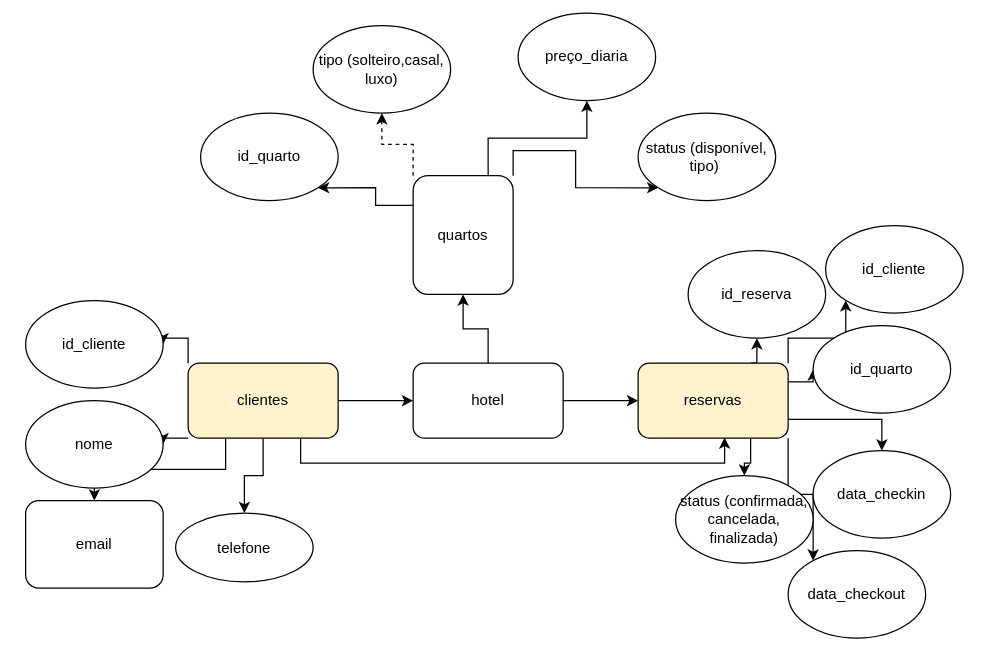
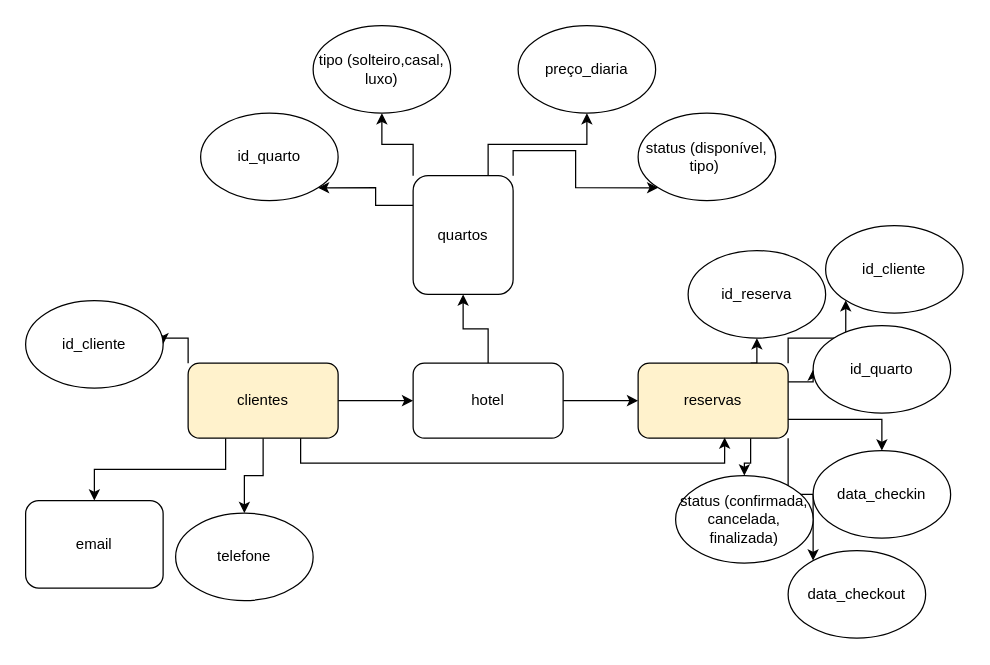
  <mxCell id="0" />
  <mxCell id="1" parent="0" />
  <mxCell id="2" value="" style="edgeStyle=orthogonalEdgeStyle;rounded=0;orthogonalLoop=1;jettySize=auto;html=1;" edge="1" parent="1" source="4" target="9"><mxGeometry relative="1" as="geometry" /></mxCell>
  <mxCell id="3" style="edgeStyle=orthogonalEdgeStyle;rounded=0;orthogonalLoop=1;jettySize=auto;html=1;exitX=1;exitY=0.5;exitDx=0;exitDy=0;entryX=0;entryY=0.5;entryDx=0;entryDy=0;" edge="1" parent="1" source="4" target="16"><mxGeometry relative="1" as="geometry" /></mxCell>
  <mxCell id="4" value="hotel" style="rounded=1;whiteSpace=wrap;html=1;" vertex="1" parent="1"><mxGeometry x="330" y="290" width="120" height="60" as="geometry" /></mxCell>
  <mxCell id="5" style="edgeStyle=orthogonalEdgeStyle;rounded=0;orthogonalLoop=1;jettySize=auto;html=1;exitX=0;exitY=0.25;exitDx=0;exitDy=0;entryX=1;entryY=1;entryDx=0;entryDy=0;" edge="1" parent="1" source="9" target="23"><mxGeometry relative="1" as="geometry" /></mxCell>
- <mxCell id="6" style="edgeStyle=orthogonalEdgeStyle;rounded=0;orthogonalLoop=1;jettySize=auto;html=1;exitX=0;exitY=0;exitDx=0;exitDy=0;dashed=1;" edge="1" parent="1" source="9" target="24"><mxGeometry relative="1" as="geometry" /></mxCell>
+ <mxCell id="6" style="edgeStyle=orthogonalEdgeStyle;rounded=0;orthogonalLoop=1;jettySize=auto;html=1;exitX=0;exitY=0;exitDx=0;exitDy=0;" edge="1" parent="1" source="9" target="24"><mxGeometry relative="1" as="geometry" /></mxCell>
  <mxCell id="7" style="edgeStyle=orthogonalEdgeStyle;rounded=0;orthogonalLoop=1;jettySize=auto;html=1;exitX=0.75;exitY=0;exitDx=0;exitDy=0;" edge="1" parent="1" source="9" target="25"><mxGeometry relative="1" as="geometry" /></mxCell>
  <mxCell id="8" style="edgeStyle=orthogonalEdgeStyle;rounded=0;orthogonalLoop=1;jettySize=auto;html=1;exitX=1;exitY=0;exitDx=0;exitDy=0;entryX=0;entryY=1;entryDx=0;entryDy=0;" edge="1" parent="1" source="9" target="26"><mxGeometry relative="1" as="geometry" /></mxCell>
  <mxCell id="9" value="quartos" style="rounded=1;whiteSpace=wrap;html=1;" vertex="1" parent="1"><mxGeometry x="330" y="140" width="80" height="95" as="geometry" /></mxCell>
  <mxCell id="10" style="edgeStyle=orthogonalEdgeStyle;rounded=0;orthogonalLoop=1;jettySize=auto;html=1;exitX=0.75;exitY=1;exitDx=0;exitDy=0;" edge="1" parent="1" source="16" target="31"><mxGeometry relative="1" as="geometry" /></mxCell>
  <mxCell id="11" style="edgeStyle=orthogonalEdgeStyle;rounded=0;orthogonalLoop=1;jettySize=auto;html=1;exitX=1;exitY=1;exitDx=0;exitDy=0;" edge="1" parent="1" source="16" target="32"><mxGeometry relative="1" as="geometry"><Array as="points"><mxPoint x="630" y="395" /><mxPoint x="650" y="395" /></Array></mxGeometry></mxCell>
  <mxCell id="12" style="edgeStyle=orthogonalEdgeStyle;rounded=0;orthogonalLoop=1;jettySize=auto;html=1;exitX=1;exitY=0.75;exitDx=0;exitDy=0;" edge="1" parent="1" source="16" target="30"><mxGeometry relative="1" as="geometry" /></mxCell>
  <mxCell id="13" style="edgeStyle=orthogonalEdgeStyle;rounded=0;orthogonalLoop=1;jettySize=auto;html=1;exitX=1;exitY=0.25;exitDx=0;exitDy=0;" edge="1" parent="1" source="16" target="28"><mxGeometry relative="1" as="geometry" /></mxCell>
  <mxCell id="14" style="edgeStyle=orthogonalEdgeStyle;rounded=0;orthogonalLoop=1;jettySize=auto;html=1;exitX=0.75;exitY=0;exitDx=0;exitDy=0;entryX=0.5;entryY=1;entryDx=0;entryDy=0;" edge="1" parent="1" source="16" target="27"><mxGeometry relative="1" as="geometry" /></mxCell>
  <mxCell id="15" style="edgeStyle=orthogonalEdgeStyle;rounded=0;orthogonalLoop=1;jettySize=auto;html=1;exitX=1;exitY=0;exitDx=0;exitDy=0;entryX=0;entryY=1;entryDx=0;entryDy=0;" edge="1" parent="1" source="16" target="29"><mxGeometry relative="1" as="geometry" /></mxCell>
  <mxCell id="16" value="reservas" style="rounded=1;whiteSpace=wrap;html=1;fillColor=#fff2cc;" vertex="1" parent="1"><mxGeometry x="510" y="290" width="120" height="60" as="geometry" /></mxCell>
  <mxCell id="17" style="edgeStyle=orthogonalEdgeStyle;rounded=0;orthogonalLoop=1;jettySize=auto;html=1;exitX=0;exitY=0;exitDx=0;exitDy=0;" edge="1" parent="1" source="22" target="33"><mxGeometry relative="1" as="geometry" /></mxCell>
- <mxCell id="18" style="edgeStyle=orthogonalEdgeStyle;rounded=0;orthogonalLoop=1;jettySize=auto;html=1;exitX=0;exitY=1;exitDx=0;exitDy=0;entryX=1;entryY=0.5;entryDx=0;entryDy=0;" edge="1" parent="1" source="22" target="34"><mxGeometry relative="1" as="geometry" /></mxCell>
  <mxCell id="19" style="edgeStyle=orthogonalEdgeStyle;rounded=0;orthogonalLoop=1;jettySize=auto;html=1;exitX=0.25;exitY=1;exitDx=0;exitDy=0;" edge="1" parent="1" source="22" target="35"><mxGeometry relative="1" as="geometry" /></mxCell>
  <mxCell id="20" style="edgeStyle=orthogonalEdgeStyle;rounded=0;orthogonalLoop=1;jettySize=auto;html=1;exitX=0.5;exitY=1;exitDx=0;exitDy=0;" edge="1" parent="1" source="22" target="36"><mxGeometry relative="1" as="geometry" /></mxCell>
  <mxCell id="21" style="edgeStyle=orthogonalEdgeStyle;rounded=0;orthogonalLoop=1;jettySize=auto;html=1;exitX=1;exitY=0.5;exitDx=0;exitDy=0;entryX=0;entryY=0.5;entryDx=0;entryDy=0;" edge="1" parent="1" source="22" target="4"><mxGeometry relative="1" as="geometry" /></mxCell>
  <mxCell id="22" value="clientes" style="rounded=1;whiteSpace=wrap;html=1;fillColor=#fff2cc;" vertex="1" parent="1"><mxGeometry x="150" y="290" width="120" height="60" as="geometry" /></mxCell>
  <mxCell id="23" value="id_quarto" style="ellipse;whiteSpace=wrap;html=1;" vertex="1" parent="1"><mxGeometry x="160" y="90" width="110" height="70" as="geometry" /></mxCell>
  <mxCell id="24" value="tipo (solteiro,casal, luxo)" style="ellipse;whiteSpace=wrap;html=1;" vertex="1" parent="1"><mxGeometry x="250" y="20" width="110" height="70" as="geometry" /></mxCell>
- <mxCell id="25" value="preço_diaria" style="ellipse;whiteSpace=wrap;html=1;" vertex="1" parent="1"><mxGeometry x="414" y="10" width="110" height="70" as="geometry" /></mxCell>
+ <mxCell id="25" value="preço_diaria" style="ellipse;whiteSpace=wrap;html=1;" vertex="1" parent="1"><mxGeometry x="414" y="20" width="110" height="70" as="geometry" /></mxCell>
  <mxCell id="26" value="status (disponível, tipo)&amp;nbsp;" style="ellipse;whiteSpace=wrap;html=1;" vertex="1" parent="1"><mxGeometry x="510" y="90" width="110" height="70" as="geometry" /></mxCell>
  <mxCell id="27" value="id_reserva" style="ellipse;whiteSpace=wrap;html=1;" vertex="1" parent="1"><mxGeometry x="550" y="200" width="110" height="70" as="geometry" /></mxCell>
  <mxCell id="28" value="id_quarto" style="ellipse;whiteSpace=wrap;html=1;" vertex="1" parent="1"><mxGeometry x="650" y="260" width="110" height="70" as="geometry" /></mxCell>
  <mxCell id="29" value="id_cliente" style="ellipse;whiteSpace=wrap;html=1;" vertex="1" parent="1"><mxGeometry x="660" y="180" width="110" height="70" as="geometry" /></mxCell>
  <mxCell id="30" value="data_checkin" style="ellipse;whiteSpace=wrap;html=1;" vertex="1" parent="1"><mxGeometry x="650" y="360" width="110" height="70" as="geometry" /></mxCell>
  <mxCell id="31" value="status (confirmada, cancelada, finalizada)" style="ellipse;whiteSpace=wrap;html=1;" vertex="1" parent="1"><mxGeometry x="540" y="380" width="110" height="70" as="geometry" /></mxCell>
  <mxCell id="32" value="data_checkout" style="ellipse;whiteSpace=wrap;html=1;" vertex="1" parent="1"><mxGeometry x="630" y="440" width="110" height="70" as="geometry" /></mxCell>
  <mxCell id="33" value="id_cliente" style="ellipse;whiteSpace=wrap;html=1;" vertex="1" parent="1"><mxGeometry x="20" y="240" width="110" height="70" as="geometry" /></mxCell>
- <mxCell id="34" value="nome" style="ellipse;whiteSpace=wrap;html=1;" vertex="1" parent="1"><mxGeometry x="20" y="320" width="110" height="70" as="geometry" /></mxCell>
  <mxCell id="35" value="email" style="whiteSpace=wrap;html=1;rounded=1;" vertex="1" parent="1"><mxGeometry x="20" y="400" width="110" height="70" as="geometry" /></mxCell>
- <mxCell id="36" value="telefone" style="ellipse;whiteSpace=wrap;html=1;" vertex="1" parent="1"><mxGeometry x="140" y="410" width="110" height="55" as="geometry" /></mxCell>
+ <mxCell id="36" value="telefone" style="ellipse;whiteSpace=wrap;html=1;" vertex="1" parent="1"><mxGeometry x="140" y="410" width="110" height="70" as="geometry" /></mxCell>
  <mxCell id="37" style="edgeStyle=orthogonalEdgeStyle;rounded=0;orthogonalLoop=1;jettySize=auto;html=1;exitX=0.75;exitY=1;exitDx=0;exitDy=0;entryX=0.577;entryY=0.992;entryDx=0;entryDy=0;entryPerimeter=0;" edge="1" parent="1" source="22" target="16"><mxGeometry relative="1" as="geometry" /></mxCell>
